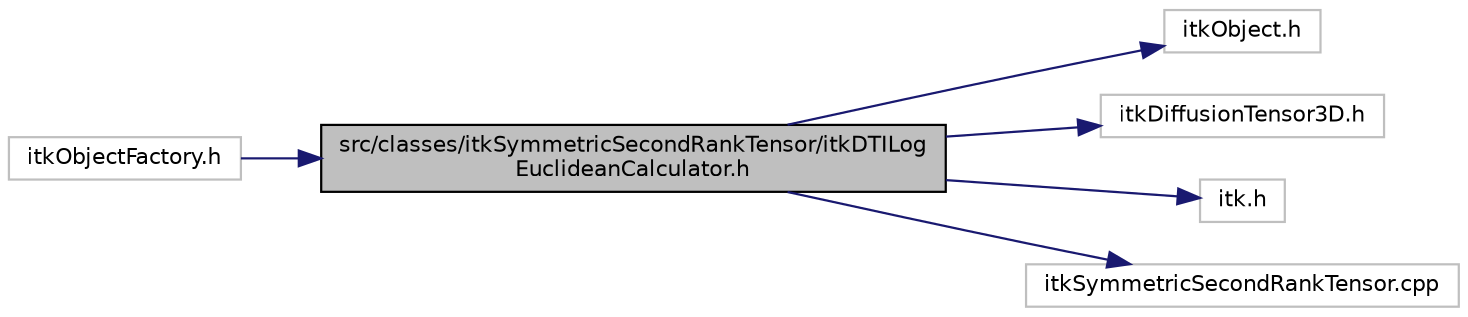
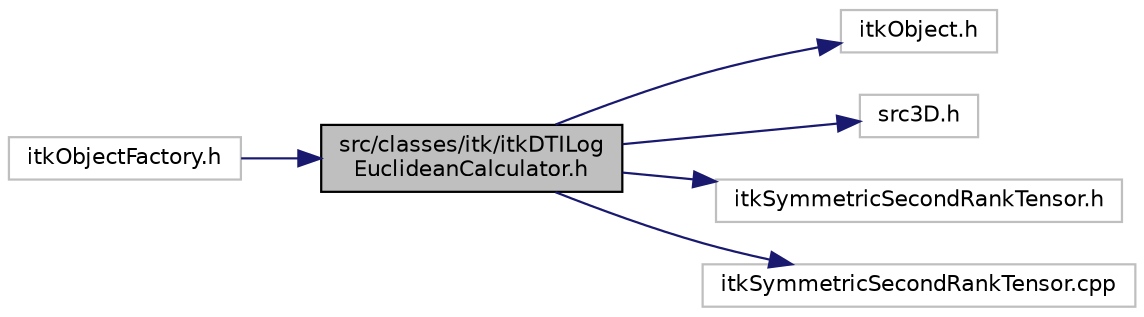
  digraph {
    rankdir=LR
    node [color=grey75 fillcolor=white fontname=Helvetica fontsize=10 shape=record style=filled]
    edge [color=midnightblue fontname=Helvetica fontsize=10 labelfontname=Helvetica labelfontsize=10 style=solid]
-   n1 [color=black fillcolor=grey75 fontcolor=black height=0.2 label="src/classes/itkSymmetricSecondRankTensor/itkDTILog\lEuclideanCalculator.h" width=0.4]
+   n1 [color=black fillcolor=grey75 fontcolor=black height=0.2 label="src/classes/itk/itkDTILog\lEuclideanCalculator.h" width=0.4]
    n2 [height=0.2 label="itkObject.h" width=0.4]
-   n3 [height=0.2 label="itkDiffusionTensor3D.h" width=0.4]
-   n4 [height=0.2 label="itk.h" width=0.4]
+   n3 [height=0.2 label="src3D.h" width=0.4]
+   n4 [height=0.2 label="itkSymmetricSecondRankTensor.h" width=0.4]
    n5 [height=0.2 label="itkSymmetricSecondRankTensor.cpp" width=0.4]
    n6 [height=0.2 label="itkObjectFactory.h" width=0.4]
    n1 -> n2
    n1 -> n3
    n1 -> n4
    n1 -> n5
    n6 -> n1
  }
